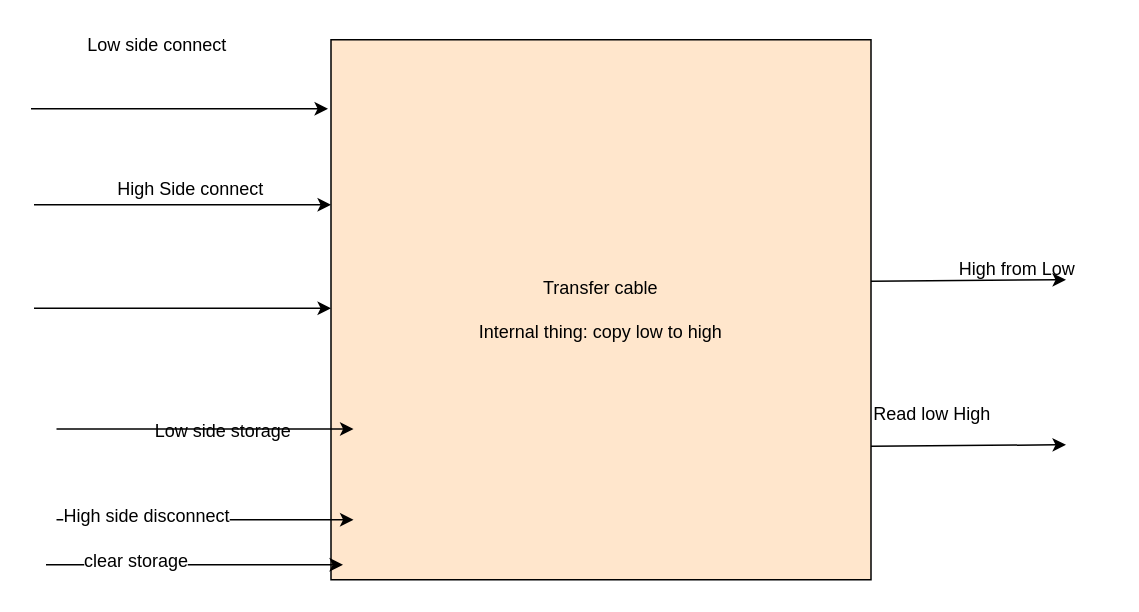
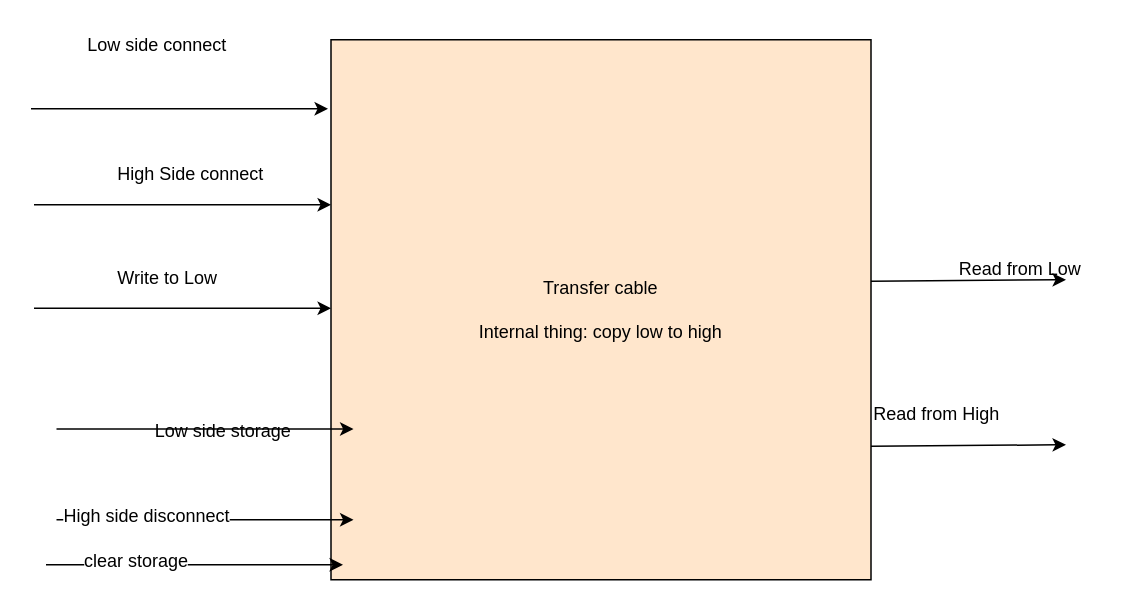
  <mxCell id="0" />
  <mxCell id="1" parent="0" />
  <mxCell id="2" value="Transfer cable&lt;br&gt;&lt;br&gt;Internal thing: copy low to high" style="whiteSpace=wrap;html=1;aspect=fixed;fillColor=#ffe6cc;" parent="1" vertex="1"><mxGeometry x="220" y="26" width="360" height="360" as="geometry" /></mxCell>
  <mxCell id="3" value="" style="endArrow=classic;html=1;" parent="1" edge="1"><mxGeometry width="50" height="50" relative="1" as="geometry"><mxPoint x="20" y="72" as="sourcePoint" /><mxPoint x="218" y="72" as="targetPoint" /></mxGeometry></mxCell>
  <mxCell id="4" value="Low side connect" style="text;html=1;resizable=0;points=[];autosize=1;align=left;verticalAlign=top;spacingTop=-4;" parent="1" vertex="1"><mxGeometry x="56" y="20" width="110" height="20" as="geometry" /></mxCell>
  <mxCell id="5" value="" style="endArrow=classic;html=1;entryX=-0.006;entryY=0.128;entryDx=0;entryDy=0;entryPerimeter=0;" parent="1" edge="1"><mxGeometry width="50" height="50" relative="1" as="geometry"><mxPoint x="22" y="136" as="sourcePoint" /><mxPoint x="220" y="136" as="targetPoint" /></mxGeometry></mxCell>
- <mxCell id="6" value="High Side connect" style="text;html=1;resizable=0;points=[];autosize=1;align=left;verticalAlign=top;spacingTop=-4;" parent="1" vertex="1"><mxGeometry x="76" y="116" width="120" height="20" as="geometry" /></mxCell>
+ <mxCell id="6" value="High Side connect" style="text;html=1;resizable=0;points=[];autosize=1;align=left;verticalAlign=top;spacingTop=-4;" parent="1" vertex="1"><mxGeometry x="76" y="106" width="120" height="20" as="geometry" /></mxCell>
  <mxCell id="7" value="" style="endArrow=classic;html=1;entryX=-0.006;entryY=0.128;entryDx=0;entryDy=0;entryPerimeter=0;" parent="1" edge="1"><mxGeometry width="50" height="50" relative="1" as="geometry"><mxPoint x="22" y="205" as="sourcePoint" /><mxPoint x="220" y="205" as="targetPoint" /></mxGeometry></mxCell>
+ <mxCell id="8" value="Write to Low" style="text;html=1;resizable=0;points=[];autosize=1;align=left;verticalAlign=top;spacingTop=-4;" parent="1" vertex="1"><mxGeometry x="76" y="175" width="80" height="20" as="geometry" /></mxCell>
  <mxCell id="9" value="" style="endArrow=classic;html=1;exitX=1;exitY=0.447;exitDx=0;exitDy=0;exitPerimeter=0;" parent="1" source="2" edge="1"><mxGeometry width="50" height="50" relative="1" as="geometry"><mxPoint x="660" y="141" as="sourcePoint" /><mxPoint x="710" y="186" as="targetPoint" /></mxGeometry></mxCell>
- <mxCell id="10" value="High from Low" style="text;html=1;resizable=0;points=[];autosize=1;align=left;verticalAlign=top;spacingTop=-4;" parent="1" vertex="1"><mxGeometry x="637" y="169" width="100" height="20" as="geometry" /></mxCell>
+ <mxCell id="10" value="Read from Low" style="text;html=1;resizable=0;points=[];autosize=1;align=left;verticalAlign=top;spacingTop=-4;" parent="1" vertex="1"><mxGeometry x="637" y="169" width="100" height="20" as="geometry" /></mxCell>
  <mxCell id="11" value="" style="endArrow=classic;html=1;exitX=1;exitY=0.447;exitDx=0;exitDy=0;exitPerimeter=0;" parent="1" edge="1"><mxGeometry width="50" height="50" relative="1" as="geometry"><mxPoint x="580" y="297" as="sourcePoint" /><mxPoint x="710" y="296" as="targetPoint" /></mxGeometry></mxCell>
- <mxCell id="12" value="Read low High" style="text;html=1;resizable=0;points=[];autosize=1;align=left;verticalAlign=top;spacingTop=-4;" parent="1" vertex="1"><mxGeometry x="580" y="266" width="100" height="20" as="geometry" /></mxCell>
+ <mxCell id="12" value="Read from High" style="text;html=1;resizable=0;points=[];autosize=1;align=left;verticalAlign=top;spacingTop=-4;" parent="1" vertex="1"><mxGeometry x="580" y="266" width="100" height="20" as="geometry" /></mxCell>
  <mxCell id="13" value="" style="endArrow=classic;html=1;" parent="1" edge="1"><mxGeometry width="50" height="50" relative="1" as="geometry"><mxPoint x="37" y="285.5" as="sourcePoint" /><mxPoint x="235" y="285.5" as="targetPoint" /></mxGeometry></mxCell>
  <mxCell id="14" value="" style="endArrow=classic;html=1;" parent="1" edge="1"><mxGeometry width="50" height="50" relative="1" as="geometry"><mxPoint x="37" y="346" as="sourcePoint" /><mxPoint x="235" y="346" as="targetPoint" /></mxGeometry></mxCell>
  <mxCell id="15" value="High side disconnect" style="text;html=1;resizable=0;points=[];align=center;verticalAlign=middle;labelBackgroundColor=#ffffff;" parent="14" vertex="1" connectable="0"><mxGeometry x="-0.404" y="3" relative="1" as="geometry"><mxPoint as="offset" /></mxGeometry></mxCell>
  <mxCell id="16" value="Low side storage" style="text;html=1;resizable=0;points=[];autosize=1;align=left;verticalAlign=top;spacingTop=-4;" parent="1" vertex="1"><mxGeometry x="101" y="277" width="130" height="20" as="geometry" /></mxCell>
  <mxCell id="17" value="" style="endArrow=classic;html=1;" parent="1" edge="1"><mxGeometry width="50" height="50" relative="1" as="geometry"><mxPoint x="30" y="376" as="sourcePoint" /><mxPoint x="228" y="376" as="targetPoint" /></mxGeometry></mxCell>
  <mxCell id="18" value="clear storage" style="text;html=1;resizable=0;points=[];align=center;verticalAlign=middle;labelBackgroundColor=#ffffff;" parent="17" vertex="1" connectable="0"><mxGeometry x="-0.404" y="3" relative="1" as="geometry"><mxPoint as="offset" /></mxGeometry></mxCell>
